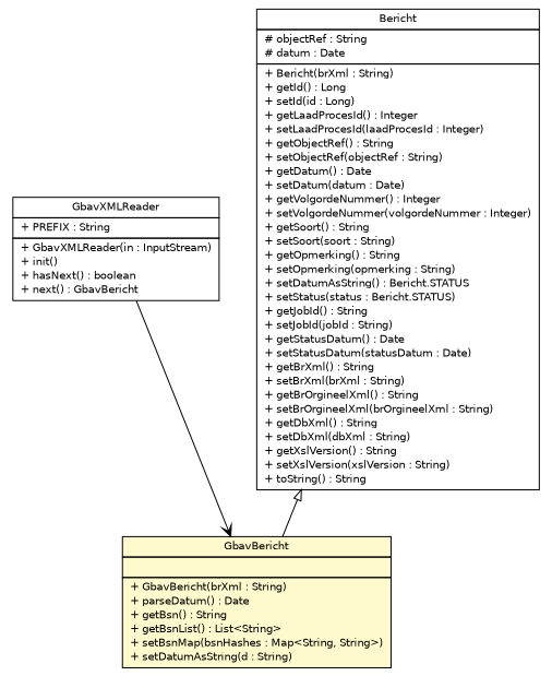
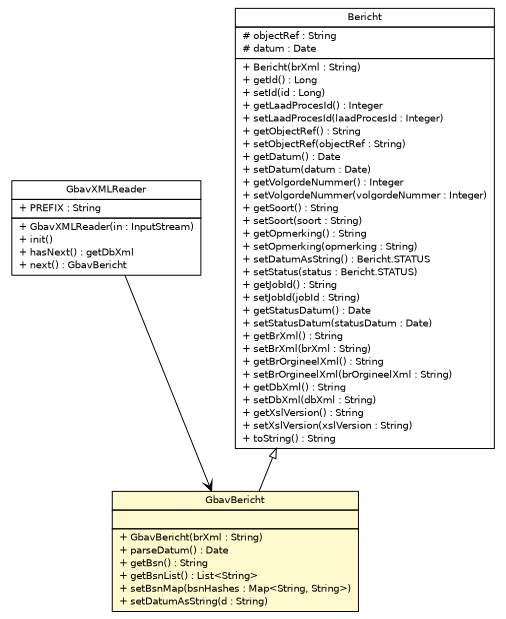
  digraph {
    nodesep=0.25
    ranksep=0.5
    node [fontcolor=black fontname=Helvetica fontsize=10.0 shape=plaintext]
    edge [fontname=Helvetica headport=p labelfontname=Helvetica labelfontsize=10 tailport=p]
-   n1 [label=<<table title="nl.b3p.brmo.loader.xml.GbavXMLReader" border="0" cellborder="1" cellspacing="0" cellpadding="2" port="p" href="../xml/GbavXMLReader.html"> 		<tr><td><table border="0" cellspacing="0" cellpadding="1"> <tr><td align="center" balign="center"> GbavXMLReader </td></tr> 		</table></td></tr> 		<tr><td><table border="0" cellspacing="0" cellpadding="1"> <tr><td align="left" balign="left"> + PREFIX : String </td></tr> 		</table></td></tr> 		<tr><td><table border="0" cellspacing="0" cellpadding="1"> <tr><td align="left" balign="left"> + GbavXMLReader(in : InputStream) </td></tr> <tr><td align="left" balign="left"> + init() </td></tr> <tr><td align="left" balign="left"> + hasNext() : boolean </td></tr> <tr><td align="left" balign="left"> + next() : GbavBericht </td></tr> 		</table></td></tr> 		</table>>]
+   n1 [label=<<table title="nl.b3p.brmo.loader.xml.GbavXMLReader" border="0" cellborder="1" cellspacing="0" cellpadding="2" port="p" href="../xml/GbavXMLReader.html"> 		<tr><td><table border="0" cellspacing="0" cellpadding="1"> <tr><td align="center" balign="center"> GbavXMLReader </td></tr> 		</table></td></tr> 		<tr><td><table border="0" cellspacing="0" cellpadding="1"> <tr><td align="left" balign="left"> + PREFIX : String </td></tr> 		</table></td></tr> 		<tr><td><table border="0" cellspacing="0" cellpadding="1"> <tr><td align="left" balign="left"> + GbavXMLReader(in : InputStream) </td></tr> <tr><td align="left" balign="left"> + init() </td></tr> <tr><td align="left" balign="left"> + hasNext() : getDbXml </td></tr> <tr><td align="left" balign="left"> + next() : GbavBericht </td></tr> 		</table></td></tr> 		</table>>]
    n2 [label=<<table title="nl.b3p.brmo.loader.entity.GbavBericht" border="0" cellborder="1" cellspacing="0" cellpadding="2" port="p" bgcolor="lemonChiffon" href="./GbavBericht.html"> 		<tr><td><table border="0" cellspacing="0" cellpadding="1"> <tr><td align="center" balign="center"> GbavBericht </td></tr> 		</table></td></tr> 		<tr><td><table border="0" cellspacing="0" cellpadding="1"> <tr><td align="left" balign="left">  </td></tr> 		</table></td></tr> 		<tr><td><table border="0" cellspacing="0" cellpadding="1"> <tr><td align="left" balign="left"> + GbavBericht(brXml : String) </td></tr> <tr><td align="left" balign="left"> + parseDatum() : Date </td></tr> <tr><td align="left" balign="left"> + getBsn() : String </td></tr> <tr><td align="left" balign="left"> + getBsnList() : List&lt;String&gt; </td></tr> <tr><td align="left" balign="left"> + setBsnMap(bsnHashes : Map&lt;String, String&gt;) </td></tr> <tr><td align="left" balign="left"> + setDatumAsString(d : String) </td></tr> 		</table></td></tr> 		</table>>]
    n3 [label=<<table title="nl.b3p.brmo.loader.entity.Bericht" border="0" cellborder="1" cellspacing="0" cellpadding="2" port="p" href="./Bericht.html"> 		<tr><td><table border="0" cellspacing="0" cellpadding="1"> <tr><td align="center" balign="center"> Bericht </td></tr> 		</table></td></tr> 		<tr><td><table border="0" cellspacing="0" cellpadding="1"> <tr><td align="left" balign="left"> # objectRef : String </td></tr> <tr><td align="left" balign="left"> # datum : Date </td></tr> 		</table></td></tr> 		<tr><td><table border="0" cellspacing="0" cellpadding="1"> <tr><td align="left" balign="left"> + Bericht(brXml : String) </td></tr> <tr><td align="left" balign="left"> + getId() : Long </td></tr> <tr><td align="left" balign="left"> + setId(id : Long) </td></tr> <tr><td align="left" balign="left"> + getLaadProcesId() : Integer </td></tr> <tr><td align="left" balign="left"> + setLaadProcesId(laadProcesId : Integer) </td></tr> <tr><td align="left" balign="left"> + getObjectRef() : String </td></tr> <tr><td align="left" balign="left"> + setObjectRef(objectRef : String) </td></tr> <tr><td align="left" balign="left"> + getDatum() : Date </td></tr> <tr><td align="left" balign="left"> + setDatum(datum : Date) </td></tr> <tr><td align="left" balign="left"> + getVolgordeNummer() : Integer </td></tr> <tr><td align="left" balign="left"> + setVolgordeNummer(volgordeNummer : Integer) </td></tr> <tr><td align="left" balign="left"> + getSoort() : String </td></tr> <tr><td align="left" balign="left"> + setSoort(soort : String) </td></tr> <tr><td align="left" balign="left"> + getOpmerking() : String </td></tr> <tr><td align="left" balign="left"> + setOpmerking(opmerking : String) </td></tr> <tr><td align="left" balign="left"> + setDatumAsString() : Bericht.STATUS </td></tr> <tr><td align="left" balign="left"> + setStatus(status : Bericht.STATUS) </td></tr> <tr><td align="left" balign="left"> + getJobId() : String </td></tr> <tr><td align="left" balign="left"> + setJobId(jobId : String) </td></tr> <tr><td align="left" balign="left"> + getStatusDatum() : Date </td></tr> <tr><td align="left" balign="left"> + setStatusDatum(statusDatum : Date) </td></tr> <tr><td align="left" balign="left"> + getBrXml() : String </td></tr> <tr><td align="left" balign="left"> + setBrXml(brXml : String) </td></tr> <tr><td align="left" balign="left"> + getBrOrgineelXml() : String </td></tr> <tr><td align="left" balign="left"> + setBrOrgineelXml(brOrgineelXml : String) </td></tr> <tr><td align="left" balign="left"> + getDbXml() : String </td></tr> <tr><td align="left" balign="left"> + setDbXml(dbXml : String) </td></tr> <tr><td align="left" balign="left"> + getXslVersion() : String </td></tr> <tr><td align="left" balign="left"> + setXslVersion(xslVersion : String) </td></tr> <tr><td align="left" balign="left"> + toString() : String </td></tr> 		</table></td></tr> 		</table>>]
    n1 -> n2 [arrowhead=open color=black fontcolor=black fontsize=10.0]
    n3 -> n2 [arrowtail=empty dir=back fontsize=10]
  }
